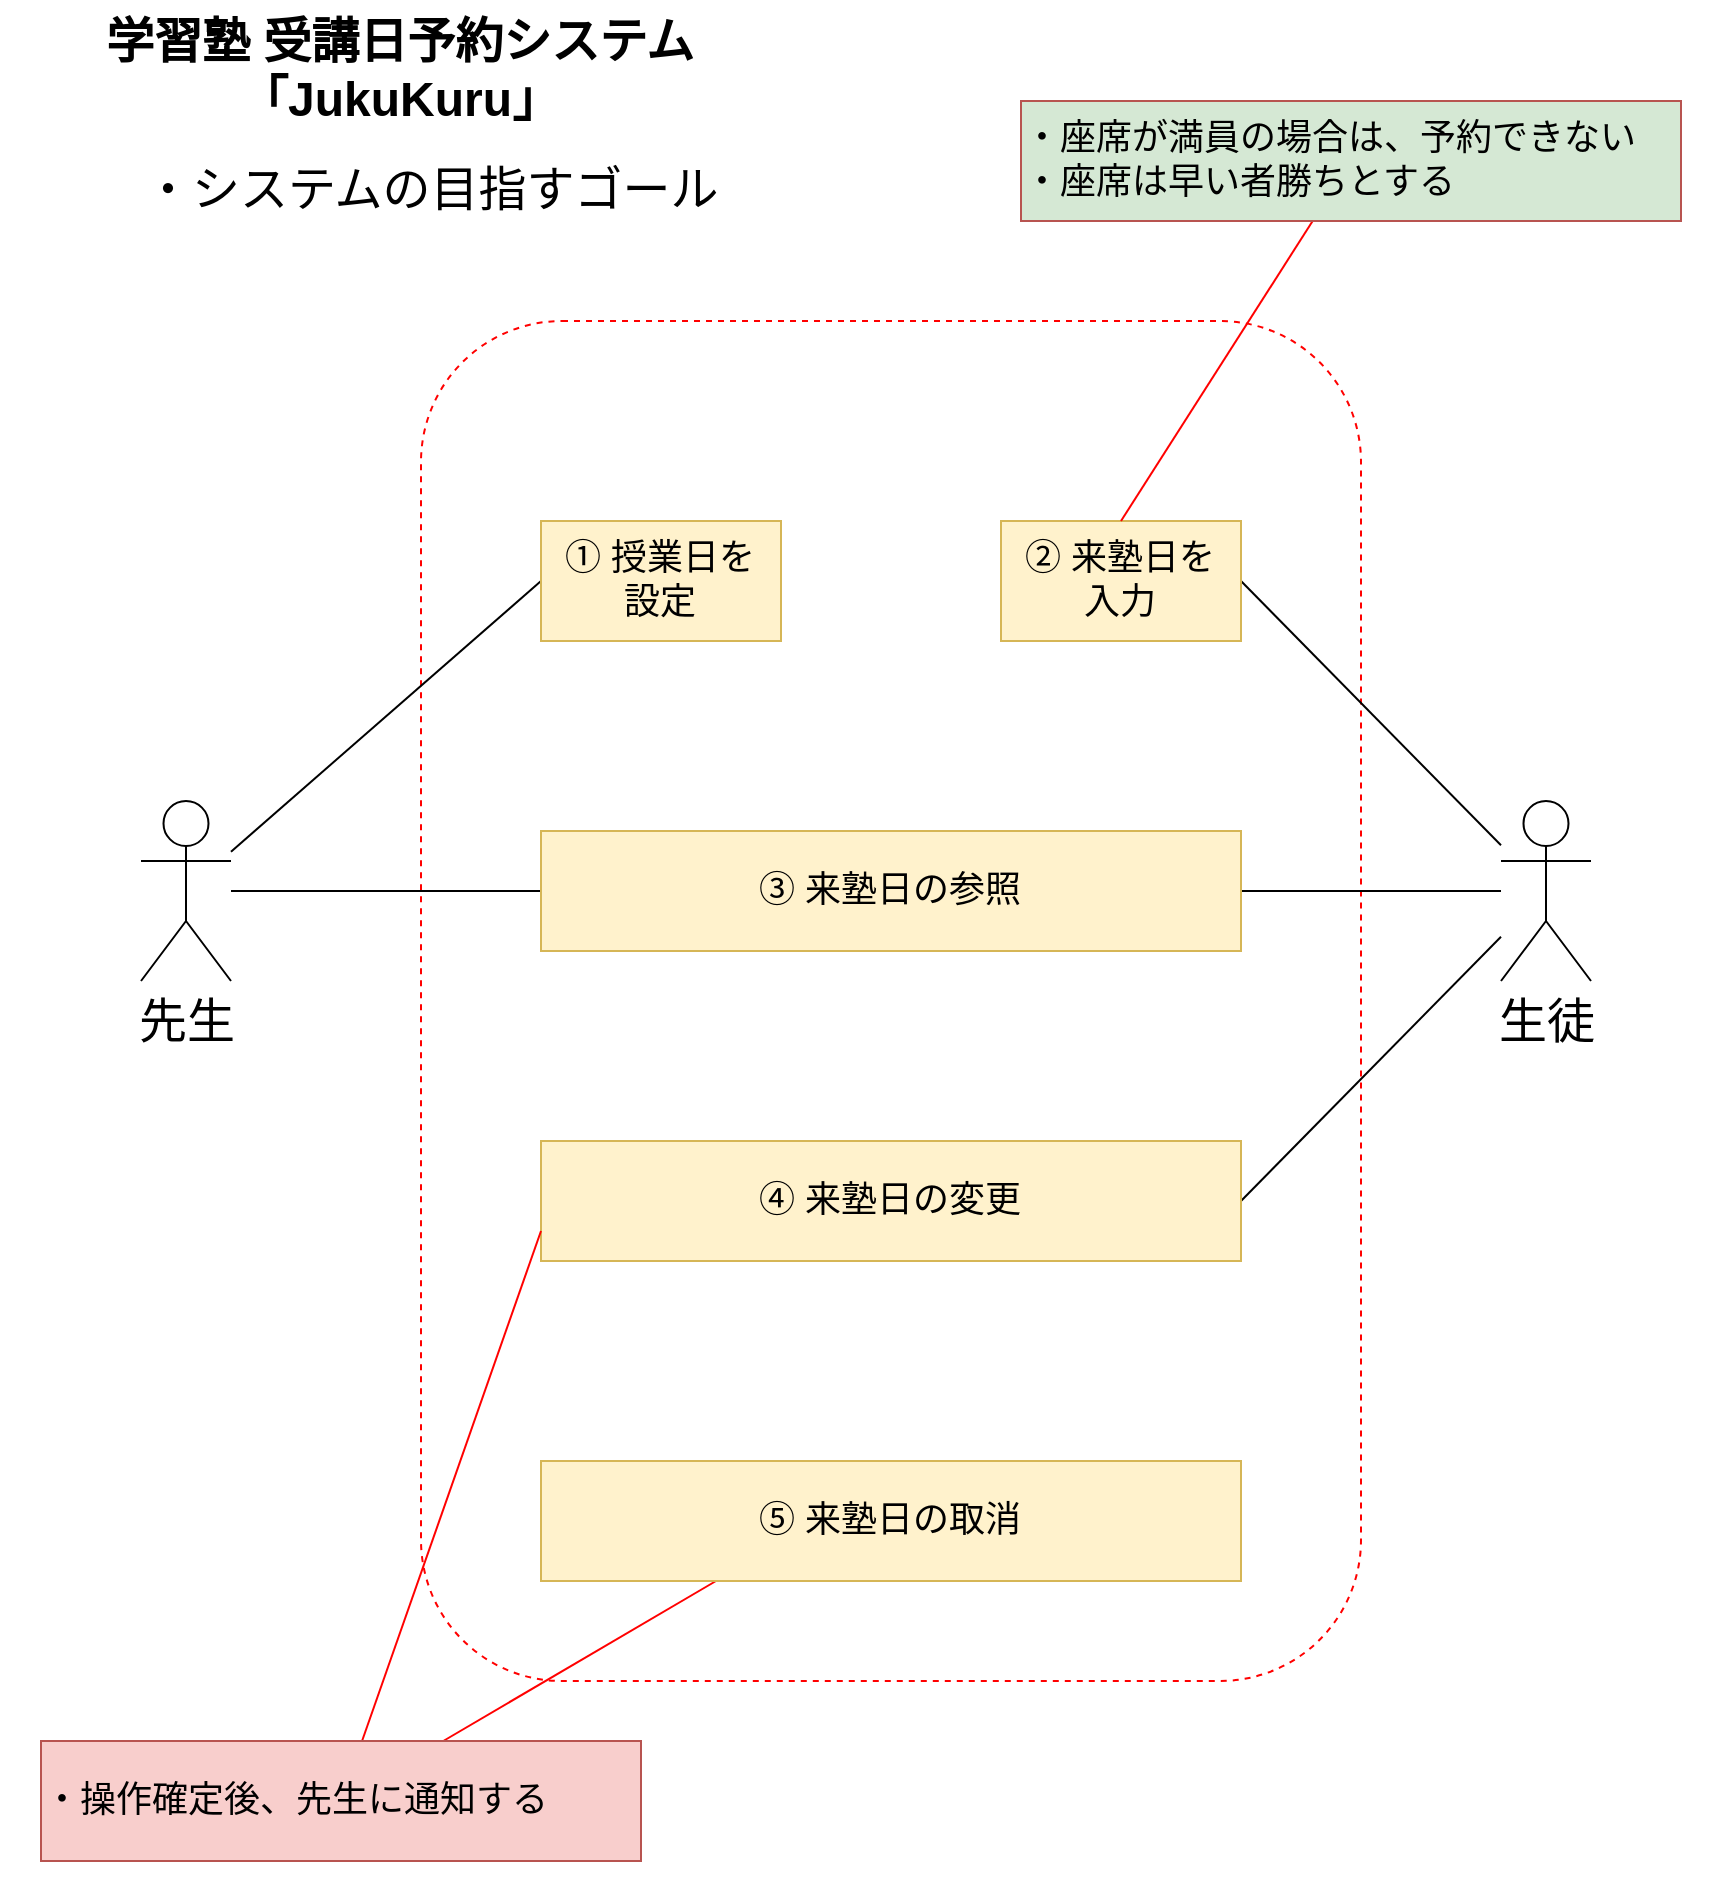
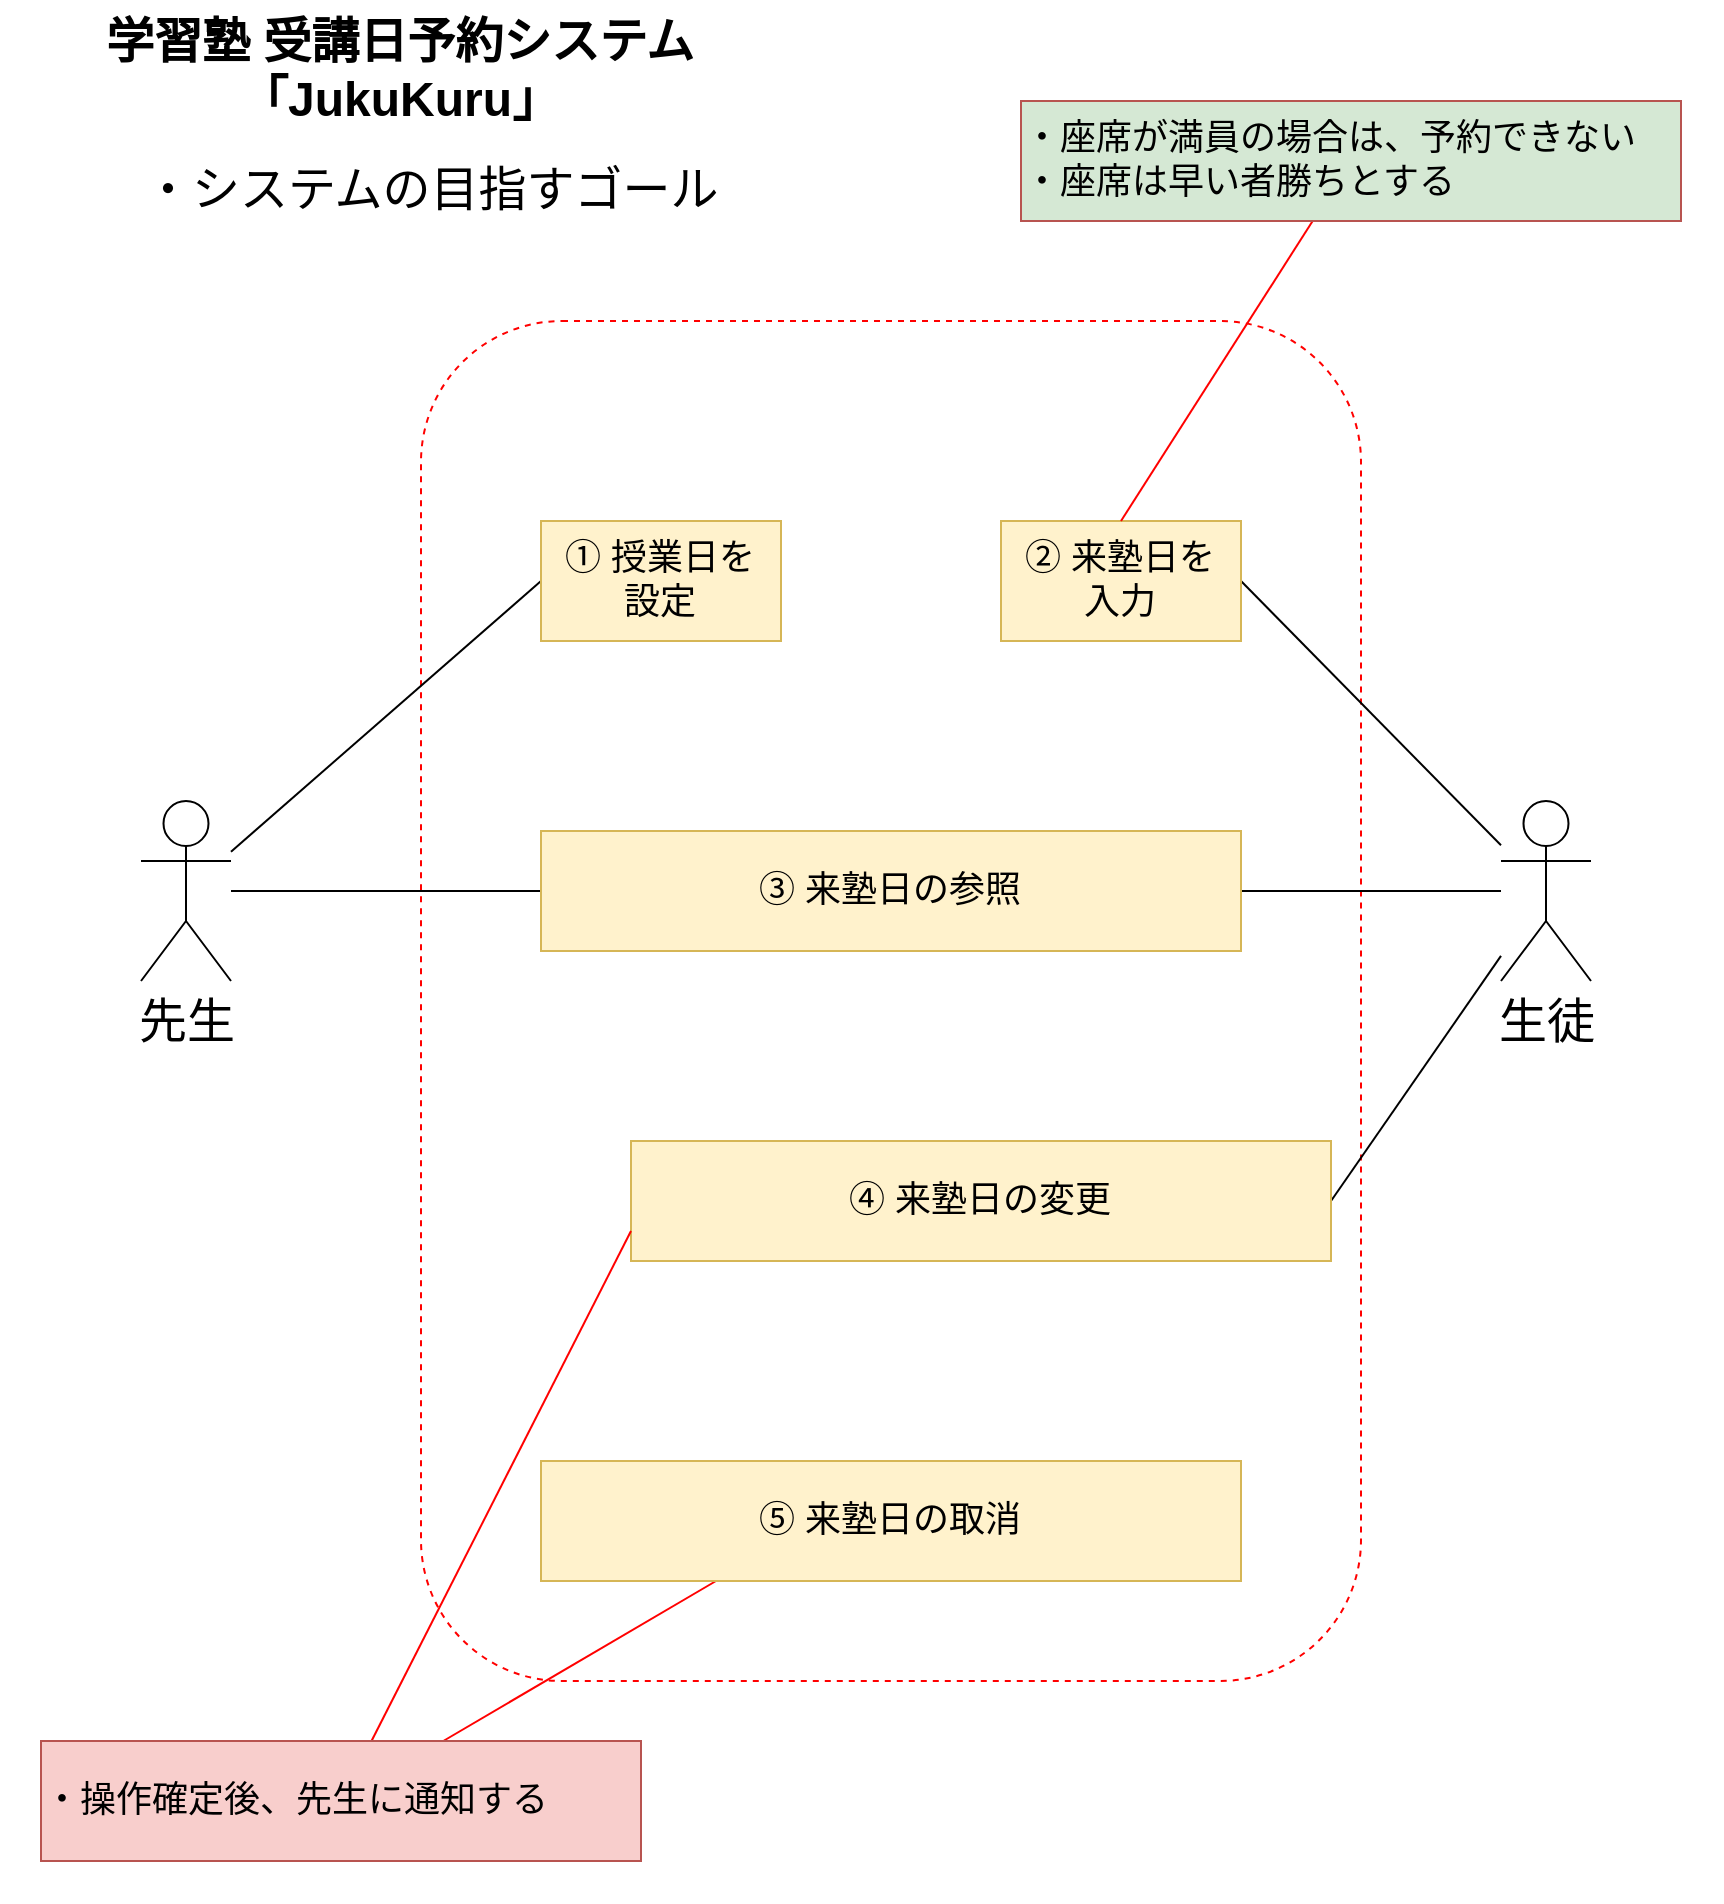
  <mxCell id="0" />
  <mxCell id="1" parent="0" />
  <mxCell id="2" value="" style="rounded=1;whiteSpace=wrap;html=1;dashed=1;strokeColor=#FF0000;" vertex="1" parent="1"><mxGeometry x="210" y="160" width="470" height="680" as="geometry" /></mxCell>
  <mxCell id="3" value="&lt;b&gt;&lt;font style=&quot;font-size: 24px;&quot;&gt;学習塾 受講日予約システム&lt;br&gt;「JukuKuru」&lt;/font&gt;&lt;/b&gt;" style="text;html=1;strokeColor=none;fillColor=none;align=center;verticalAlign=middle;whiteSpace=wrap;rounded=0;" vertex="1" parent="1"><mxGeometry x="30" y="20" width="340" height="30" as="geometry" /></mxCell>
  <mxCell id="4" value="・システムの目指すゴール" style="text;html=1;strokeColor=none;fillColor=none;align=left;verticalAlign=middle;whiteSpace=wrap;rounded=0;fontSize=24;" vertex="1" parent="1"><mxGeometry x="70" y="80" width="295" height="30" as="geometry" /></mxCell>
  <mxCell id="5" style="edgeStyle=none;html=1;entryX=0;entryY=0.5;entryDx=0;entryDy=0;fontSize=18;fontColor=#FF0000;endArrow=none;endFill=0;" edge="1" parent="1" source="7" target="12"><mxGeometry relative="1" as="geometry" /></mxCell>
  <mxCell id="6" style="edgeStyle=none;html=1;entryX=0;entryY=0.5;entryDx=0;entryDy=0;fontSize=18;fontColor=#FF0000;endArrow=none;endFill=0;" edge="1" parent="1" source="7" target="14"><mxGeometry relative="1" as="geometry" /></mxCell>
  <mxCell id="7" value="先生" style="shape=umlActor;verticalLabelPosition=bottom;verticalAlign=top;html=1;outlineConnect=0;fontSize=24;" vertex="1" parent="1"><mxGeometry x="70" y="400" width="45" height="90" as="geometry" /></mxCell>
  <mxCell id="8" style="edgeStyle=none;html=1;entryX=1;entryY=0.5;entryDx=0;entryDy=0;fontSize=18;fontColor=#FF0000;endArrow=none;endFill=0;" edge="1" parent="1" source="11" target="13"><mxGeometry relative="1" as="geometry" /></mxCell>
  <mxCell id="9" style="edgeStyle=none;html=1;entryX=1;entryY=0.5;entryDx=0;entryDy=0;fontSize=18;fontColor=#FF0000;endArrow=none;endFill=0;" edge="1" parent="1" source="11" target="14"><mxGeometry relative="1" as="geometry" /></mxCell>
  <mxCell id="10" style="edgeStyle=none;html=1;entryX=1;entryY=0.5;entryDx=0;entryDy=0;fontSize=18;fontColor=#FF0000;endArrow=none;endFill=0;" edge="1" parent="1" source="11" target="15"><mxGeometry relative="1" as="geometry" /></mxCell>
  <mxCell id="11" value="生徒" style="shape=umlActor;verticalLabelPosition=bottom;verticalAlign=top;html=1;outlineConnect=0;fontSize=24;" vertex="1" parent="1"><mxGeometry x="750" y="400" width="45" height="90" as="geometry" /></mxCell>
  <mxCell id="12" value="① 授業日を&lt;br&gt;設定" style="rounded=0;whiteSpace=wrap;html=1;fontSize=18;fillColor=#fff2cc;strokeColor=#d6b656;" vertex="1" parent="1"><mxGeometry x="270" y="260" width="120" height="60" as="geometry" /></mxCell>
  <mxCell id="13" value="② 来塾日を&lt;br&gt;入力" style="rounded=0;whiteSpace=wrap;html=1;fontSize=18;fillColor=#fff2cc;strokeColor=#d6b656;" vertex="1" parent="1"><mxGeometry x="500" y="260" width="120" height="60" as="geometry" /></mxCell>
  <mxCell id="14" value="③ 来塾日の参照" style="rounded=0;whiteSpace=wrap;html=1;fontSize=18;fillColor=#fff2cc;strokeColor=#d6b656;" vertex="1" parent="1"><mxGeometry x="270" y="415" width="350" height="60" as="geometry" /></mxCell>
- <mxCell id="15" value="④ 来塾日の変更" style="rounded=0;whiteSpace=wrap;html=1;fontSize=18;fillColor=#fff2cc;strokeColor=#d6b656;" vertex="1" parent="1"><mxGeometry x="270" y="570" width="350" height="60" as="geometry" /></mxCell>
+ <mxCell id="15" value="④ 来塾日の変更" style="rounded=0;whiteSpace=wrap;html=1;fontSize=18;fillColor=#fff2cc;strokeColor=#d6b656;" vertex="1" parent="1"><mxGeometry x="315" y="570" width="350" height="60" as="geometry" /></mxCell>
  <mxCell id="16" style="edgeStyle=none;html=1;entryX=0.5;entryY=0;entryDx=0;entryDy=0;fontSize=18;fontColor=#FF0000;endArrow=none;endFill=0;strokeColor=#FF0000;" edge="1" parent="1" source="17" target="13"><mxGeometry relative="1" as="geometry" /></mxCell>
  <mxCell id="17" value="・座席が満員の場合は、予約できない&lt;br&gt;・座席は早い者勝ちとする" style="rounded=0;whiteSpace=wrap;html=1;strokeColor=#b85450;fontSize=18;fillColor=#d5e8d4;align=left;" vertex="1" parent="1"><mxGeometry x="510" y="50" width="330" height="60" as="geometry" /></mxCell>
  <mxCell id="18" style="edgeStyle=none;html=1;entryX=0;entryY=0.75;entryDx=0;entryDy=0;strokeColor=#FF0000;fontSize=18;fontColor=#FF0000;endArrow=none;endFill=0;" edge="1" parent="1" source="20" target="15"><mxGeometry relative="1" as="geometry" /></mxCell>
  <mxCell id="19" style="edgeStyle=none;html=1;entryX=0.25;entryY=1;entryDx=0;entryDy=0;strokeColor=#FF0000;fontSize=18;fontColor=#FF0000;endArrow=none;endFill=0;" edge="1" parent="1" source="20" target="21"><mxGeometry relative="1" as="geometry" /></mxCell>
  <mxCell id="20" value="・操作確定後、先生に通知する" style="rounded=0;whiteSpace=wrap;html=1;strokeColor=#b85450;fontSize=18;fillColor=#f8cecc;align=left;" vertex="1" parent="1"><mxGeometry x="20" y="870" width="300" height="60" as="geometry" /></mxCell>
  <mxCell id="21" value="⑤ 来塾日の取消" style="rounded=0;whiteSpace=wrap;html=1;fontSize=18;fillColor=#fff2cc;strokeColor=#d6b656;" vertex="1" parent="1"><mxGeometry x="270" y="730" width="350" height="60" as="geometry" /></mxCell>
